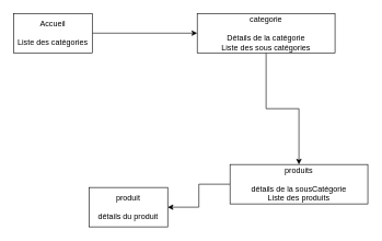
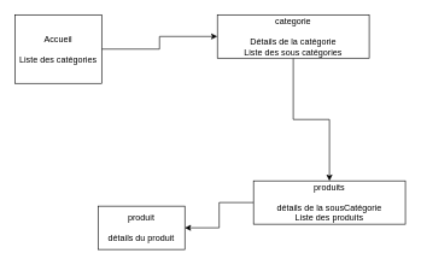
  <mxCell id="0" />
  <mxCell id="1" parent="0" />
  <mxCell id="2" style="edgeStyle=orthogonalEdgeStyle;rounded=0;orthogonalLoop=1;jettySize=auto;html=1;entryX=0;entryY=0.5;entryDx=0;entryDy=0;" edge="1" parent="1" source="3" target="5"><mxGeometry relative="1" as="geometry" /></mxCell>
- <mxCell id="3" value="&lt;div&gt;Accueil&lt;/div&gt;&lt;br&gt;Liste des catégories" style="rounded=0;whiteSpace=wrap;html=1;" vertex="1" parent="1"><mxGeometry x="20" y="20" width="120" height="60" as="geometry" /></mxCell>
+ <mxCell id="3" value="&lt;div&gt;Accueil&lt;/div&gt;&lt;br&gt;Liste des catégories" style="rounded=0;whiteSpace=wrap;html=1;" vertex="1" parent="1"><mxGeometry x="20" y="20" width="120" height="95" as="geometry" /></mxCell>
  <mxCell id="4" style="edgeStyle=orthogonalEdgeStyle;rounded=0;orthogonalLoop=1;jettySize=auto;html=1;entryX=0.5;entryY=0;entryDx=0;entryDy=0;" edge="1" parent="1" source="5" target="8"><mxGeometry relative="1" as="geometry" /></mxCell>
  <mxCell id="5" value="categorie&lt;br&gt;&lt;br&gt;Détails de la catégorie&lt;br&gt;Liste des sous catégories" style="rounded=0;whiteSpace=wrap;html=1;" vertex="1" parent="1"><mxGeometry x="300" y="20" width="210" height="60" as="geometry" /></mxCell>
  <mxCell id="6" value="produit&lt;br&gt;&lt;br&gt;détails du produit" style="rounded=0;whiteSpace=wrap;html=1;" vertex="1" parent="1"><mxGeometry x="135" y="285" width="120" height="60" as="geometry" /></mxCell>
  <mxCell id="7" style="edgeStyle=orthogonalEdgeStyle;rounded=0;orthogonalLoop=1;jettySize=auto;html=1;entryX=1;entryY=0.5;entryDx=0;entryDy=0;" edge="1" parent="1" source="8" target="6"><mxGeometry relative="1" as="geometry" /></mxCell>
  <mxCell id="8" value="produits&lt;br&gt;&lt;br&gt;détails de la sousCatégorie&lt;br&gt;Liste des produits" style="rounded=0;whiteSpace=wrap;html=1;" vertex="1" parent="1"><mxGeometry x="350" y="250" width="210" height="60" as="geometry" /></mxCell>
